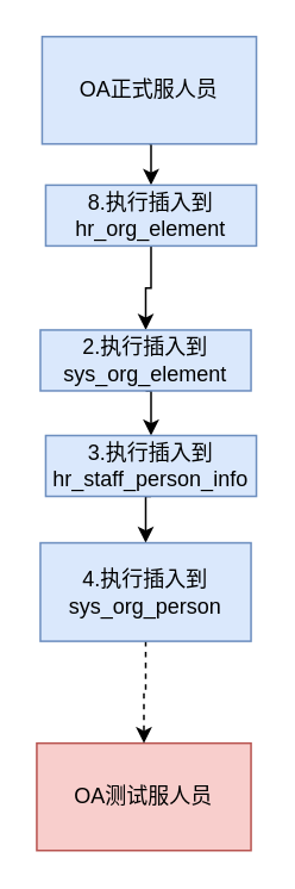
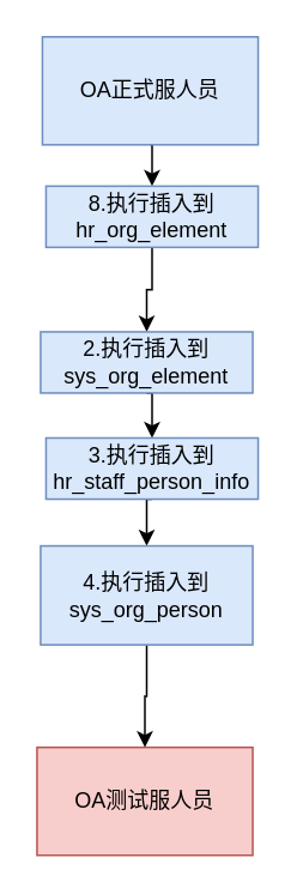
  <mxCell id="0" />
  <mxCell id="1" parent="0" />
  <mxCell id="2" style="edgeStyle=orthogonalEdgeStyle;rounded=0;orthogonalLoop=1;jettySize=auto;html=1;exitX=0.5;exitY=1;exitDx=0;exitDy=0;entryX=0.5;entryY=0;entryDx=0;entryDy=0;" edge="1" parent="1" source="3" target="6"><mxGeometry relative="1" as="geometry" /></mxCell>
  <mxCell id="3" value="OA正式服人员" style="rounded=0;whiteSpace=wrap;html=1;fillColor=#dae8fc;strokeColor=#6c8ebf;" vertex="1" parent="1"><mxGeometry x="23" y="20" width="120" height="60" as="geometry" /></mxCell>
  <mxCell id="4" value="OA测试服人员" style="rounded=0;whiteSpace=wrap;html=1;fillColor=#f8cecc;strokeColor=#b85450;" vertex="1" parent="1"><mxGeometry x="20" y="415" width="120" height="60" as="geometry" /></mxCell>
  <mxCell id="5" style="edgeStyle=orthogonalEdgeStyle;rounded=0;orthogonalLoop=1;jettySize=auto;html=1;exitX=0.5;exitY=1;exitDx=0;exitDy=0;entryX=0.5;entryY=0;entryDx=0;entryDy=0;" edge="1" parent="1" source="6" target="8"><mxGeometry relative="1" as="geometry" /></mxCell>
  <mxCell id="6" value="8.执行插入到hr_org_element" style="rounded=0;whiteSpace=wrap;html=1;fillColor=#dae8fc;strokeColor=#6c8ebf;" vertex="1" parent="1"><mxGeometry x="25" y="103" width="118" height="34" as="geometry" /></mxCell>
  <mxCell id="7" style="edgeStyle=orthogonalEdgeStyle;rounded=0;orthogonalLoop=1;jettySize=auto;html=1;exitX=0.5;exitY=1;exitDx=0;exitDy=0;entryX=0.5;entryY=0;entryDx=0;entryDy=0;" edge="1" parent="1" source="8" target="10"><mxGeometry relative="1" as="geometry" /></mxCell>
  <mxCell id="8" value="2.执行插入到sys_org_element" style="rounded=0;whiteSpace=wrap;html=1;fillColor=#dae8fc;strokeColor=#6c8ebf;" vertex="1" parent="1"><mxGeometry x="22" y="184" width="118" height="34" as="geometry" /></mxCell>
  <mxCell id="9" style="edgeStyle=orthogonalEdgeStyle;rounded=0;orthogonalLoop=1;jettySize=auto;html=1;exitX=0.5;exitY=1;exitDx=0;exitDy=0;entryX=0.5;entryY=0;entryDx=0;entryDy=0;" edge="1" parent="1" source="10" target="12"><mxGeometry relative="1" as="geometry" /></mxCell>
  <mxCell id="10" value="3.执行插入到hr_staff_person_info" style="rounded=0;whiteSpace=wrap;html=1;fillColor=#dae8fc;strokeColor=#6c8ebf;" vertex="1" parent="1"><mxGeometry x="25" y="243" width="118" height="34" as="geometry" /></mxCell>
- <mxCell id="11" style="edgeStyle=orthogonalEdgeStyle;rounded=0;orthogonalLoop=1;jettySize=auto;html=1;exitX=0.5;exitY=1;exitDx=0;exitDy=0;dashed=1;" edge="1" parent="1" source="12" target="4"><mxGeometry relative="1" as="geometry" /></mxCell>
+ <mxCell id="11" style="edgeStyle=orthogonalEdgeStyle;rounded=0;orthogonalLoop=1;jettySize=auto;html=1;exitX=0.5;exitY=1;exitDx=0;exitDy=0;" edge="1" parent="1" source="12" target="4"><mxGeometry relative="1" as="geometry" /></mxCell>
  <mxCell id="12" value="4.执行插入到&lt;div&gt;sys_org_person&lt;br&gt;&lt;/div&gt;" style="rounded=0;whiteSpace=wrap;html=1;fillColor=#dae8fc;strokeColor=#6c8ebf;" vertex="1" parent="1"><mxGeometry x="22" y="303" width="118" height="55" as="geometry" /></mxCell>
